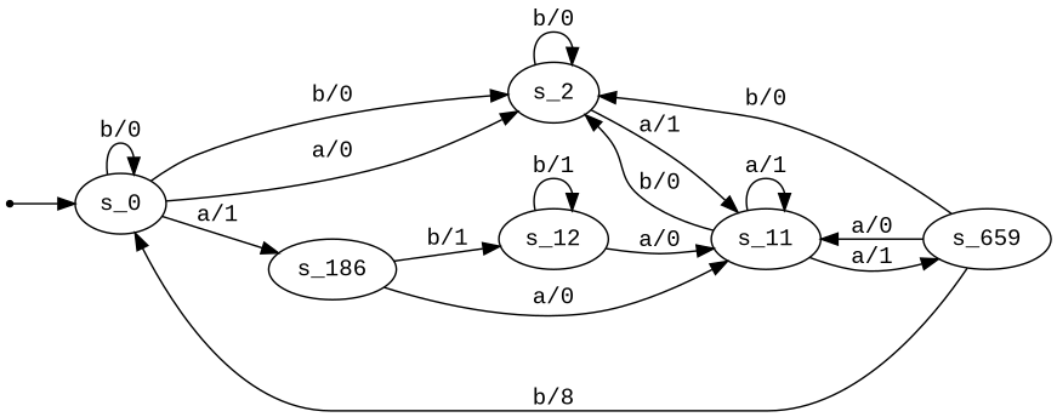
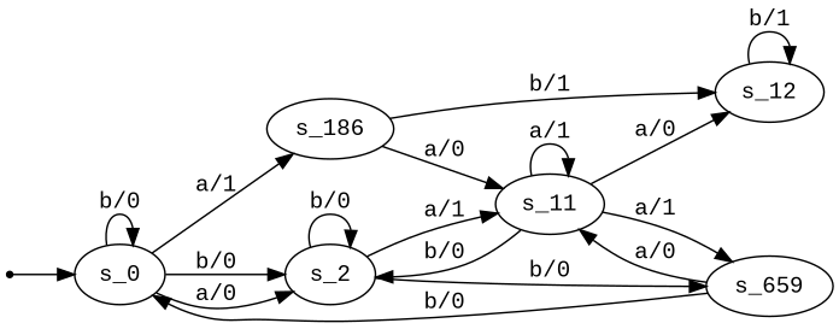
  digraph {
    fontname="Liberation Mono"
    rankdir=LR
    node [fontname="Liberation Mono"]
    edge [fontname="Liberation Mono"]
    s_0 [root=true]
    s_2
    s_186
    s_11
    n5 [label=s_12]
    n6 [label=s_659]
    qi [shape=point]
    s_0 -> s_0 [label="b/0"]
    s_0 -> s_2 [label="b/0"]
    s_0 -> s_2 [label="a/0"]
    s_0 -> s_186 [label="a/1"]
    s_2 -> s_2 [label="b/0"]
    s_2 -> s_11 [label="a/1"]
    s_186 -> s_11 [label="a/0"]
    s_186 -> n5 [label="b/1"]
    s_11 -> s_2 [label="b/0"]
    s_11 -> s_11 [label="a/1"]
    s_11 -> n6 [label="a/1"]
-   n5 -> s_11 [label="a/0"]
+   s_11 -> n5 [label="a/0"]
    n5 -> n5 [label="b/1"]
-   n6 -> s_0 [label="b/8"]
-   n6 -> s_2 [label="b/0"]
+   n6 -> s_0 [label="b/0"]
+   s_2 -> n6 [label="b/0"]
    n6 -> s_11 [label="a/0"]
    qi -> s_0
  }
